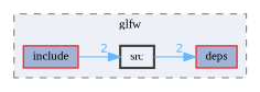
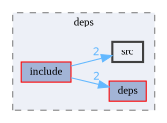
  digraph {
    compound=true
    fontname="Liberation Serif"
    rankdir=LR
    node [color=red fillcolor="#a2b4d6" fontname="Liberation Serif" fontsize=10 shape=box style=filled]
    edge [color=steelblue1 fontcolor=steelblue1 fontname="Liberation Serif" fontsize=10 headlabel=2 labeldistance=1.5 labelfontname=Helvetica labelfontsize=10]
    n1 [height=0.2 label=include width=0.4]
    n2 [height=0.2 label=deps width=0.4]
    n3 [color=grey25 fillcolor="#edf0f7" height=0.2 label=src style="filled,bold" width=0.4]
    subgraph cluster_1 {
      bgcolor="#edf0f7"
      fontsize=10
-     label=glfw
+     label=deps
      pencolor=grey50
      style="filled,dashed"
      n1
      n2
      n3
    }
    n1 -> n3
-   n3 -> n2
+   n1 -> n2
  }
